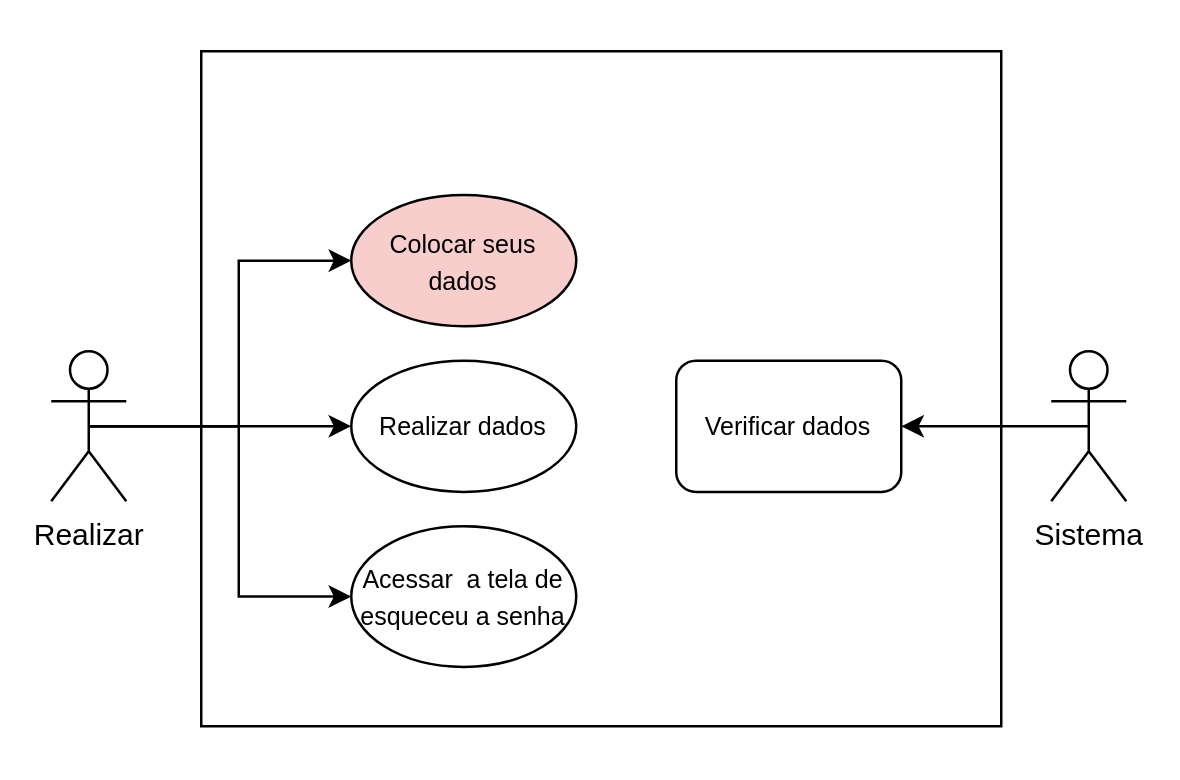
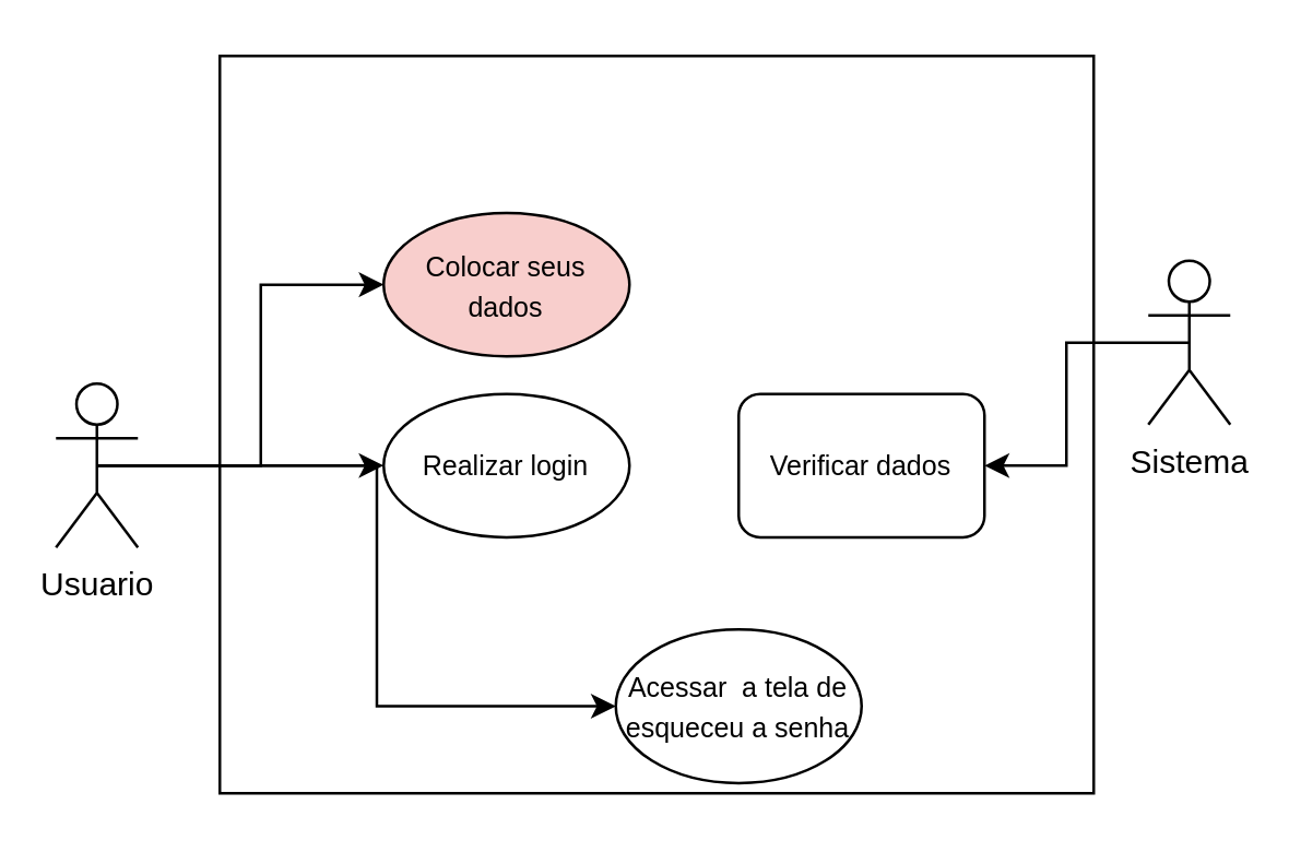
  <mxCell id="0" />
  <mxCell id="1" parent="0" />
  <mxCell id="2" value="" style="rounded=0;whiteSpace=wrap;html=1;" parent="1" vertex="1"><mxGeometry x="80" y="20" width="320" height="270" as="geometry" /></mxCell>
  <mxCell id="3" style="edgeStyle=orthogonalEdgeStyle;rounded=0;orthogonalLoop=1;jettySize=auto;html=1;exitX=0.5;exitY=0.5;exitDx=0;exitDy=0;exitPerimeter=0;entryX=0;entryY=0.5;entryDx=0;entryDy=0;" parent="1" source="6" edge="1"><mxGeometry relative="1" as="geometry"><mxPoint x="140" y="170" as="targetPoint" /></mxGeometry></mxCell>
  <mxCell id="4" style="edgeStyle=orthogonalEdgeStyle;rounded=0;orthogonalLoop=1;jettySize=auto;html=1;exitX=0.5;exitY=0.5;exitDx=0;exitDy=0;exitPerimeter=0;entryX=0;entryY=0.5;entryDx=0;entryDy=0;" parent="1" source="6" target="9" edge="1"><mxGeometry relative="1" as="geometry"><mxPoint x="140" y="110" as="targetPoint" /></mxGeometry></mxCell>
  <mxCell id="5" style="edgeStyle=orthogonalEdgeStyle;rounded=0;orthogonalLoop=1;jettySize=auto;html=1;exitX=0.5;exitY=0.5;exitDx=0;exitDy=0;exitPerimeter=0;entryX=0;entryY=0.5;entryDx=0;entryDy=0;" parent="1" source="6" target="11" edge="1"><mxGeometry relative="1" as="geometry" /></mxCell>
- <mxCell id="6" value="Realizar" style="shape=umlActor;verticalLabelPosition=bottom;verticalAlign=top;html=1;outlineConnect=0;" parent="1" vertex="1"><mxGeometry x="20" y="140" width="30" height="60" as="geometry" /></mxCell>
+ <mxCell id="6" value="Usuario" style="shape=umlActor;verticalLabelPosition=bottom;verticalAlign=top;html=1;outlineConnect=0;" parent="1" vertex="1"><mxGeometry x="20" y="140" width="30" height="60" as="geometry" /></mxCell>
  <mxCell id="7" style="edgeStyle=orthogonalEdgeStyle;rounded=0;orthogonalLoop=1;jettySize=auto;html=1;exitX=0.5;exitY=0.5;exitDx=0;exitDy=0;exitPerimeter=0;entryX=1;entryY=0.5;entryDx=0;entryDy=0;" parent="1" source="8" edge="1" target="12"><mxGeometry relative="1" as="geometry"><mxPoint x="400" y="170" as="targetPoint" /></mxGeometry></mxCell>
- <mxCell id="8" value="Sistema" style="shape=umlActor;verticalLabelPosition=bottom;verticalAlign=top;html=1;outlineConnect=0;" parent="1" vertex="1"><mxGeometry x="420" y="140" width="30" height="60" as="geometry" /></mxCell>
+ <mxCell id="8" value="Sistema" style="shape=umlActor;verticalLabelPosition=bottom;verticalAlign=top;html=1;outlineConnect=0;" parent="1" vertex="1"><mxGeometry x="420" y="95" width="30" height="60" as="geometry" /></mxCell>
  <mxCell id="9" value="&lt;font style=&quot;font-size: 10px;&quot;&gt;Colocar seus&lt;br style=&quot;&quot;&gt;dados&lt;/font&gt;" style="ellipse;whiteSpace=wrap;html=1;fillColor=#f8cecc;" parent="1" vertex="1"><mxGeometry x="140" y="77.5" width="90" height="52.5" as="geometry" /></mxCell>
- <mxCell id="10" value="&lt;font style=&quot;font-size: 10px;&quot;&gt;Realizar dados&lt;/font&gt;" style="ellipse;whiteSpace=wrap;html=1;" parent="1" vertex="1"><mxGeometry x="140" y="143.75" width="90" height="52.5" as="geometry" /></mxCell>
- <mxCell id="11" value="&lt;font style=&quot;font-size: 10px;&quot;&gt;Acessar&amp;nbsp; a tela de&lt;br style=&quot;&quot;&gt;esqueceu a senha&lt;/font&gt;" style="ellipse;whiteSpace=wrap;html=1;" parent="1" vertex="1"><mxGeometry x="140" y="210" width="90" height="56.25" as="geometry" /></mxCell>
+ <mxCell id="10" value="&lt;font style=&quot;font-size: 10px;&quot;&gt;Realizar login&lt;/font&gt;" style="ellipse;whiteSpace=wrap;html=1;" parent="1" vertex="1"><mxGeometry x="140" y="143.75" width="90" height="52.5" as="geometry" /></mxCell>
+ <mxCell id="11" value="&lt;font style=&quot;font-size: 10px;&quot;&gt;Acessar&amp;nbsp; a tela de&lt;br style=&quot;&quot;&gt;esqueceu a senha&lt;/font&gt;" style="ellipse;whiteSpace=wrap;html=1;" parent="1" vertex="1"><mxGeometry x="225" y="230" width="90" height="56.25" as="geometry" /></mxCell>
  <mxCell id="12" value="&lt;font style=&quot;font-size: 10px;&quot;&gt;Verificar dados&lt;/font&gt;" style="whiteSpace=wrap;html=1;rounded=1;" parent="1" vertex="1"><mxGeometry x="270" y="143.75" width="90" height="52.5" as="geometry" /></mxCell>
